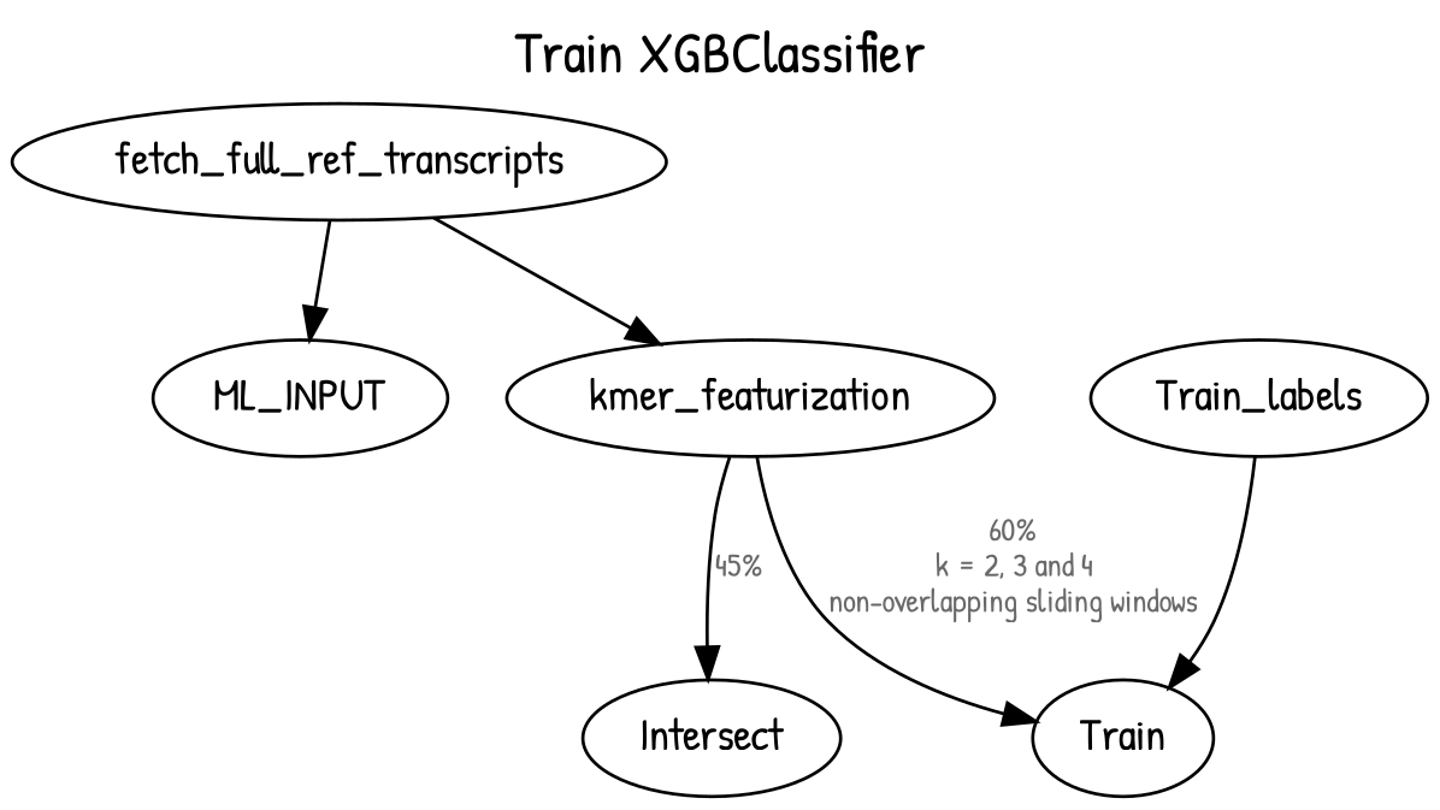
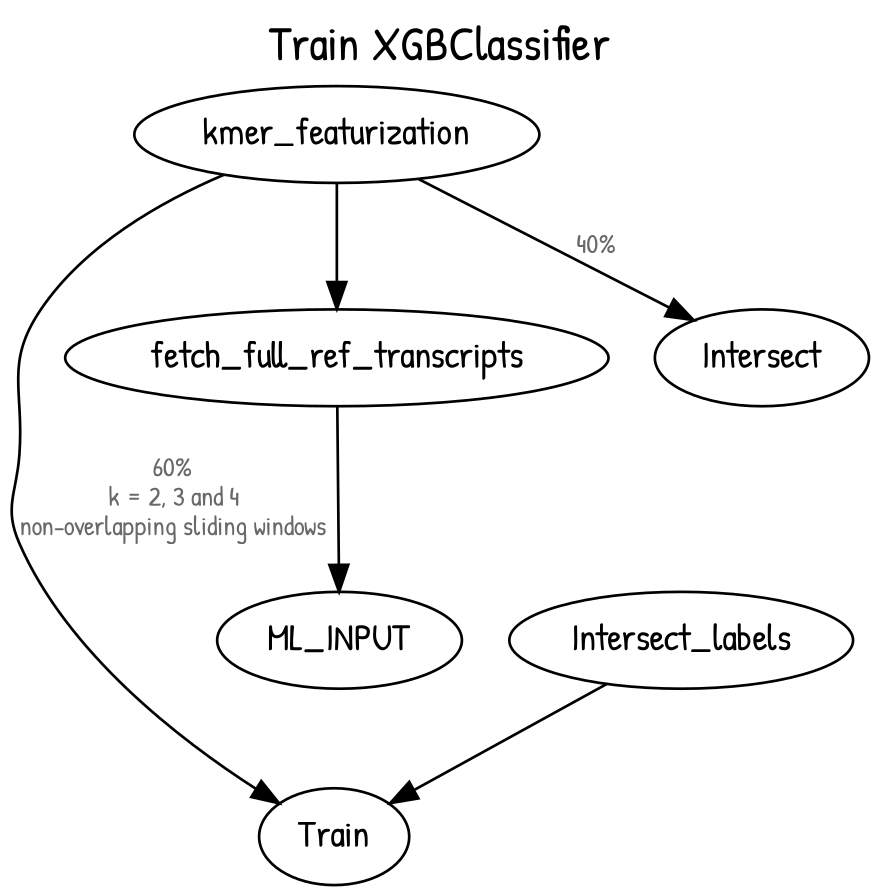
  digraph {
    fontname="Patrick Hand"
    fontsize=18
    label="Train XGBClassifier"
    labelloc=t
    node [fontname="Patrick Hand" fontsize=14]
    edge [fontcolor=dimgray fontname="Patrick Hand" fontsize=10]
    ML_INPUT
-   Intersect_labels [label=Train_labels]
+   Intersect_labels
    Train
    fetch_full_ref_transcripts
    kmer_featurization
    n6 [label=Intersect]
    subgraph sub_1 {
      rank=same
      ML_INPUT
      Intersect_labels
    }
    Intersect_labels -> Train
    fetch_full_ref_transcripts -> ML_INPUT
-   fetch_full_ref_transcripts -> kmer_featurization
+   kmer_featurization -> fetch_full_ref_transcripts
    kmer_featurization -> Train [label="60%\nk = 2, 3 and 4\nnon-overlapping sliding windows"]
-   kmer_featurization -> n6 [label="45%"]
+   kmer_featurization -> n6 [label="40%"]
  }
